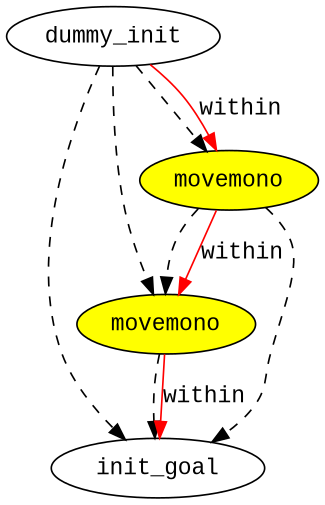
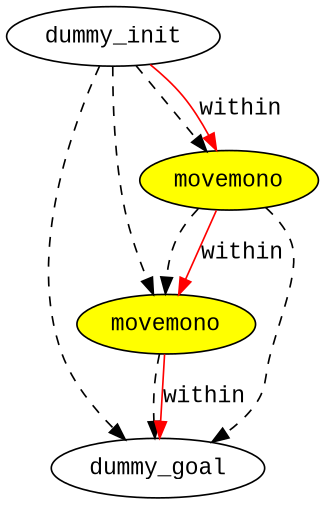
  digraph {
    fontname="Liberation Mono"
    node [fillcolor=white style=filled fontname="Liberation Mono"]
    edge [color=black style=dashed fontname="Liberation Mono"]
    n1 [label=dummy_init]
-   n2 [label=init_goal]
+   n2 [label=dummy_goal]
    n3 [fillcolor=yellow label=movemono]
    n4 [fillcolor=yellow label=movemono]
    n1 -> n2
    n1 -> n3
    n1 -> n4
    n1 -> n4 [color=red label=within style=""]
    n3 -> n2
    n3 -> n2 [color=red label=within style=""]
    n4 -> n2
    n4 -> n3
    n4 -> n3 [color=red label=within style=""]
  }
